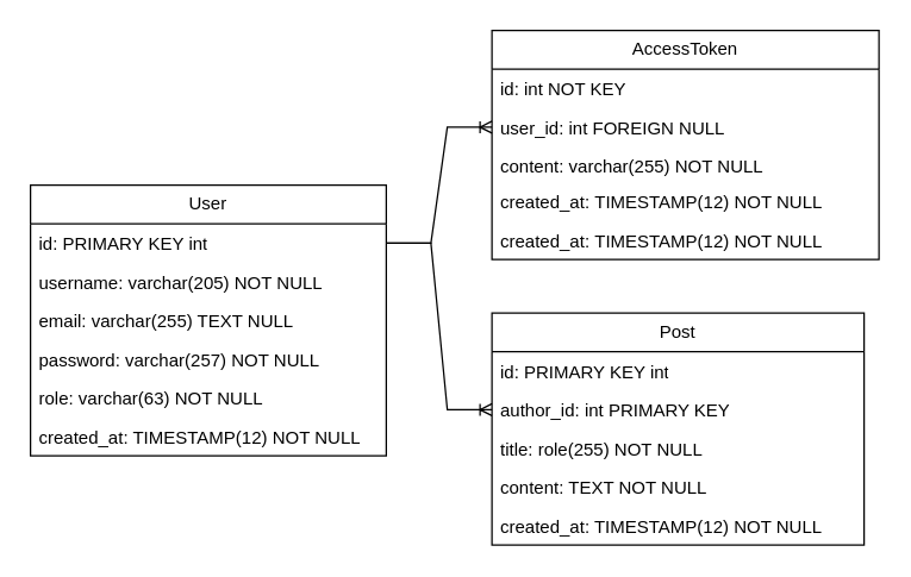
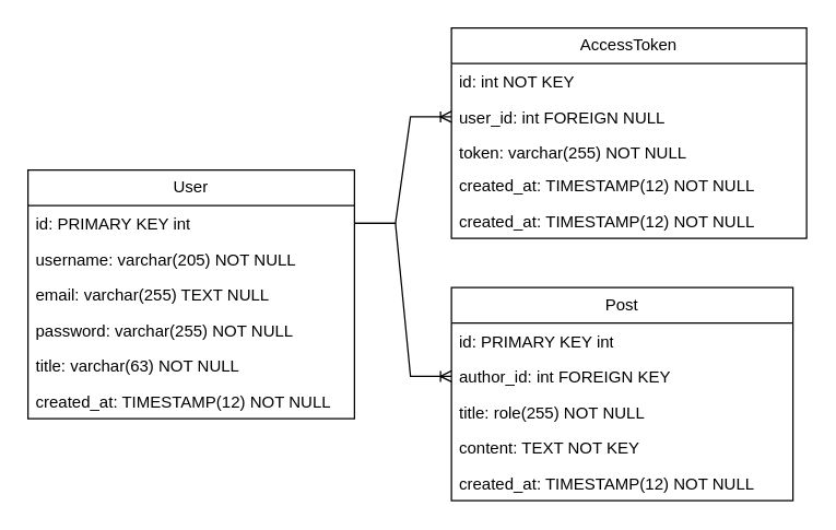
  <mxCell id="0" />
  <mxCell id="1" parent="0" />
  <mxCell id="2" value="User" style="swimlane;fontStyle=0;childLayout=stackLayout;horizontal=1;startSize=26;fillColor=none;horizontalStack=0;resizeParent=1;resizeParentMax=0;resizeLast=0;collapsible=1;marginBottom=0;whiteSpace=wrap;html=1;" parent="1" vertex="1"><mxGeometry x="20" y="124" width="239" height="182" as="geometry" /></mxCell>
  <mxCell id="3" value="id: PRIMARY KEY int" style="text;strokeColor=none;fillColor=none;align=left;verticalAlign=top;spacingLeft=4;spacingRight=4;overflow=hidden;rotatable=0;points=[[0,0.5],[1,0.5]];portConstraint=eastwest;whiteSpace=wrap;html=1;" parent="2" vertex="1"><mxGeometry y="26" width="239" height="26" as="geometry" /></mxCell>
  <mxCell id="4" value="username: varchar(205) NOT NULL" style="text;strokeColor=none;fillColor=none;align=left;verticalAlign=top;spacingLeft=4;spacingRight=4;overflow=hidden;rotatable=0;points=[[0,0.5],[1,0.5]];portConstraint=eastwest;whiteSpace=wrap;html=1;" parent="2" vertex="1"><mxGeometry y="52" width="239" height="26" as="geometry" /></mxCell>
  <mxCell id="5" value="email: varchar(255) TEXT NULL" style="text;strokeColor=none;fillColor=none;align=left;verticalAlign=top;spacingLeft=4;spacingRight=4;overflow=hidden;rotatable=0;points=[[0,0.5],[1,0.5]];portConstraint=eastwest;whiteSpace=wrap;html=1;" parent="2" vertex="1"><mxGeometry y="78" width="239" height="26" as="geometry" /></mxCell>
- <mxCell id="6" value="password: varchar(257) NOT NULL" style="text;strokeColor=none;fillColor=none;align=left;verticalAlign=top;spacingLeft=4;spacingRight=4;overflow=hidden;rotatable=0;points=[[0,0.5],[1,0.5]];portConstraint=eastwest;whiteSpace=wrap;html=1;" parent="2" vertex="1"><mxGeometry y="104" width="239" height="26" as="geometry" /></mxCell>
- <mxCell id="7" value="role: varchar(63) NOT NULL" style="text;strokeColor=none;fillColor=none;align=left;verticalAlign=top;spacingLeft=4;spacingRight=4;overflow=hidden;rotatable=0;points=[[0,0.5],[1,0.5]];portConstraint=eastwest;whiteSpace=wrap;html=1;" vertex="1" parent="2"><mxGeometry y="130" width="239" height="26" as="geometry" /></mxCell>
+ <mxCell id="6" value="password: varchar(255) NOT NULL" style="text;strokeColor=none;fillColor=none;align=left;verticalAlign=top;spacingLeft=4;spacingRight=4;overflow=hidden;rotatable=0;points=[[0,0.5],[1,0.5]];portConstraint=eastwest;whiteSpace=wrap;html=1;" parent="2" vertex="1"><mxGeometry y="104" width="239" height="26" as="geometry" /></mxCell>
+ <mxCell id="7" value="title: varchar(63) NOT NULL" style="text;strokeColor=none;fillColor=none;align=left;verticalAlign=top;spacingLeft=4;spacingRight=4;overflow=hidden;rotatable=0;points=[[0,0.5],[1,0.5]];portConstraint=eastwest;whiteSpace=wrap;html=1;" vertex="1" parent="2"><mxGeometry y="130" width="239" height="26" as="geometry" /></mxCell>
  <mxCell id="8" value="created_at: TIMESTAMP(12) NOT NULL" style="text;strokeColor=none;fillColor=none;align=left;verticalAlign=top;spacingLeft=4;spacingRight=4;overflow=hidden;rotatable=0;points=[[0,0.5],[1,0.5]];portConstraint=eastwest;whiteSpace=wrap;html=1;" vertex="1" parent="2"><mxGeometry y="156" width="239" height="26" as="geometry" /></mxCell>
  <mxCell id="9" value="AccessToken" style="swimlane;fontStyle=0;childLayout=stackLayout;horizontal=1;startSize=26;fillColor=none;horizontalStack=0;resizeParent=1;resizeParentMax=0;resizeLast=0;collapsible=1;marginBottom=0;whiteSpace=wrap;html=1;" parent="1" vertex="1"><mxGeometry x="330" y="20" width="260" height="154" as="geometry" /></mxCell>
  <mxCell id="10" value="id: int NOT KEY" style="text;strokeColor=none;fillColor=none;align=left;verticalAlign=top;spacingLeft=4;spacingRight=4;overflow=hidden;rotatable=0;points=[[0,0.5],[1,0.5]];portConstraint=eastwest;whiteSpace=wrap;html=1;" parent="9" vertex="1"><mxGeometry y="26" width="260" height="26" as="geometry" /></mxCell>
  <mxCell id="11" value="user_id: int FOREIGN NULL" style="text;strokeColor=none;fillColor=none;align=left;verticalAlign=top;spacingLeft=4;spacingRight=4;overflow=hidden;rotatable=0;points=[[0,0.5],[1,0.5]];portConstraint=eastwest;whiteSpace=wrap;html=1;" parent="9" vertex="1"><mxGeometry y="52" width="260" height="26" as="geometry" /></mxCell>
- <mxCell id="12" value="content: varchar(255) NOT NULL" style="text;strokeColor=none;fillColor=none;align=left;verticalAlign=top;spacingLeft=4;spacingRight=4;overflow=hidden;rotatable=0;points=[[0,0.5],[1,0.5]];portConstraint=eastwest;whiteSpace=wrap;html=1;" parent="9" vertex="1"><mxGeometry y="78" width="260" height="24" as="geometry" /></mxCell>
+ <mxCell id="12" value="token: varchar(255) NOT NULL" style="text;strokeColor=none;fillColor=none;align=left;verticalAlign=top;spacingLeft=4;spacingRight=4;overflow=hidden;rotatable=0;points=[[0,0.5],[1,0.5]];portConstraint=eastwest;whiteSpace=wrap;html=1;" parent="9" vertex="1"><mxGeometry y="78" width="260" height="24" as="geometry" /></mxCell>
  <mxCell id="13" value="created_at:&amp;nbsp;&lt;span style=&quot;color: rgba(0, 0, 0, 0); font-family: monospace; font-size: 0px; text-wrap: nowrap;&quot;&gt;%3CmxGraphModel%3E%3Croot%3E%3CmxCell%20id%3D%220%22%2F%3E%3CmxCell%20id%3D%221%22%20parent%3D%220%22%2F%3E%3CmxCell%20id%3D%222%22%20value%3D%22user_id%3A%20int%20FOREIGN%20KEY%22%20style%3D%22text%3BstrokeColor%3Dnone%3BfillColor%3Dnone%3Balign%3Dleft%3BverticalAlign%3Dtop%3BspacingLeft%3D4%3BspacingRight%3D4%3Boverflow%3Dhidden%3Brotatable%3D0%3Bpoints%3D%5B%5B0%2C0.5%5D%2C%5B1%2C0.5%5D%5D%3BportConstraint%3Deastwest%3BwhiteSpace%3Dwrap%3Bhtml%3D1%3B%22%20vertex%3D%221%22%20parent%3D%221%22%3E%3CmxGeometry%20x%3D%22290%22%20y%3D%22242%22%20width%3D%22190%22%20height%3D%2226%22%20as%3D%22geometry%22%2F%3E%3C%2FmxCell%3E%3C%2Froot%3E%3C%2FmxGraphModel%3E&lt;/span&gt;&lt;span style=&quot;color: rgba(0, 0, 0, 0); font-family: monospace; font-size: 0px; text-wrap: nowrap;&quot;&gt;%3CmxGraphModel%3E%3Croot%3E%3CmxCell%20id%3D%220%22%2F%3E%3CmxCell%20id%3D%221%22%20parent%3D%220%22%2F%3E%3CmxCell%20id%3D%222%22%20value%3D%22user_id%3A%20int%20FOREIGN%20KEY%22%20style%3D%22text%3BstrokeColor%3Dnone%3BfillColor%3Dnone%3Balign%3Dleft%3BverticalAlign%3Dtop%3BspacingLeft%3D4%3BspacingRight%3D4%3Boverflow%3Dhidden%3Brotatable%3D0%3Bpoints%3D%5B%5B0%2C0.5%5D%2C%5B1%2C0.5%5D%5D%3BportConstraint%3Deastwest%3BwhiteSpace%3Dwrap%3Bhtml%3D1%3B%22%20vertex%3D%221%22%20parent%3D%221%22%3E%3CmxGeometry%20x%3D%22290%22%20y%3D%22242%22%20width%3D%22190%22%20height%3D%2226%22%20as%3D%22geometry%22%2F%3E%3C%2FmxCell%3E%3C%2Froot%3E%3C%2FmxGraphModel%3E&lt;/span&gt;TIMESTAMP(12) NOT NULL" style="text;strokeColor=none;fillColor=none;align=left;verticalAlign=top;spacingLeft=4;spacingRight=4;overflow=hidden;rotatable=0;points=[[0,0.5],[1,0.5]];portConstraint=eastwest;whiteSpace=wrap;html=1;" vertex="1" parent="9"><mxGeometry y="102" width="260" height="26" as="geometry" /></mxCell>
  <mxCell id="14" value="created_at:&amp;nbsp;&lt;span style=&quot;color: rgba(0, 0, 0, 0); font-family: monospace; font-size: 0px; text-wrap: nowrap;&quot;&gt;%3CmxGraphModel%3E%3Croot%3E%3CmxCell%20id%3D%220%22%2F%3E%3CmxCell%20id%3D%221%22%20parent%3D%220%22%2F%3E%3CmxCell%20id%3D%222%22%20value%3D%22user_id%3A%20int%20FOREIGN%20KEY%22%20style%3D%22text%3BstrokeColor%3Dnone%3BfillColor%3Dnone%3Balign%3Dleft%3BverticalAlign%3Dtop%3BspacingLeft%3D4%3BspacingRight%3D4%3Boverflow%3Dhidden%3Brotatable%3D0%3Bpoints%3D%5B%5B0%2C0.5%5D%2C%5B1%2C0.5%5D%5D%3BportConstraint%3Deastwest%3BwhiteSpace%3Dwrap%3Bhtml%3D1%3B%22%20vertex%3D%221%22%20parent%3D%221%22%3E%3CmxGeometry%20x%3D%22290%22%20y%3D%22242%22%20width%3D%22190%22%20height%3D%2226%22%20as%3D%22geometry%22%2F%3E%3C%2FmxCell%3E%3C%2Froot%3E%3C%2FmxGraphModel%3E&lt;/span&gt;&lt;span style=&quot;color: rgba(0, 0, 0, 0); font-family: monospace; font-size: 0px; text-wrap: nowrap;&quot;&gt;%3CmxGraphModel%3E%3Croot%3E%3CmxCell%20id%3D%220%22%2F%3E%3CmxCell%20id%3D%221%22%20parent%3D%220%22%2F%3E%3CmxCell%20id%3D%222%22%20value%3D%22user_id%3A%20int%20FOREIGN%20KEY%22%20style%3D%22text%3BstrokeColor%3Dnone%3BfillColor%3Dnone%3Balign%3Dleft%3BverticalAlign%3Dtop%3BspacingLeft%3D4%3BspacingRight%3D4%3Boverflow%3Dhidden%3Brotatable%3D0%3Bpoints%3D%5B%5B0%2C0.5%5D%2C%5B1%2C0.5%5D%5D%3BportConstraint%3Deastwest%3BwhiteSpace%3Dwrap%3Bhtml%3D1%3B%22%20vertex%3D%221%22%20parent%3D%221%22%3E%3CmxGeometry%20x%3D%22290%22%20y%3D%22242%22%20width%3D%22190%22%20height%3D%2226%22%20as%3D%22geometry%22%2F%3E%3C%2FmxCell%3E%3C%2Froot%3E%3C%2FmxGraphModel%3E&lt;/span&gt;TIMESTAMP(12) NOT NULL" style="text;strokeColor=none;fillColor=none;align=left;verticalAlign=top;spacingLeft=4;spacingRight=4;overflow=hidden;rotatable=0;points=[[0,0.5],[1,0.5]];portConstraint=eastwest;whiteSpace=wrap;html=1;" vertex="1" parent="9"><mxGeometry y="128" width="260" height="26" as="geometry" /></mxCell>
  <mxCell id="15" value="Post" style="swimlane;fontStyle=0;childLayout=stackLayout;horizontal=1;startSize=26;fillColor=none;horizontalStack=0;resizeParent=1;resizeParentMax=0;resizeLast=0;collapsible=1;marginBottom=0;whiteSpace=wrap;html=1;" parent="1" vertex="1"><mxGeometry x="330" y="210" width="250" height="156" as="geometry" /></mxCell>
  <mxCell id="16" value="id: PRIMARY KEY int" style="text;strokeColor=none;fillColor=none;align=left;verticalAlign=top;spacingLeft=4;spacingRight=4;overflow=hidden;rotatable=0;points=[[0,0.5],[1,0.5]];portConstraint=eastwest;whiteSpace=wrap;html=1;" parent="15" vertex="1"><mxGeometry y="26" width="250" height="26" as="geometry" /></mxCell>
- <mxCell id="17" value="author_id: int PRIMARY KEY" style="text;strokeColor=none;fillColor=none;align=left;verticalAlign=top;spacingLeft=4;spacingRight=4;overflow=hidden;rotatable=0;points=[[0,0.5],[1,0.5]];portConstraint=eastwest;whiteSpace=wrap;html=1;" parent="15" vertex="1"><mxGeometry y="52" width="250" height="26" as="geometry" /></mxCell>
+ <mxCell id="17" value="author_id: int FOREIGN KEY" style="text;strokeColor=none;fillColor=none;align=left;verticalAlign=top;spacingLeft=4;spacingRight=4;overflow=hidden;rotatable=0;points=[[0,0.5],[1,0.5]];portConstraint=eastwest;whiteSpace=wrap;html=1;" parent="15" vertex="1"><mxGeometry y="52" width="250" height="26" as="geometry" /></mxCell>
  <mxCell id="18" value="title: role(255) NOT NULL" style="text;strokeColor=none;fillColor=none;align=left;verticalAlign=top;spacingLeft=4;spacingRight=4;overflow=hidden;rotatable=0;points=[[0,0.5],[1,0.5]];portConstraint=eastwest;whiteSpace=wrap;html=1;" vertex="1" parent="15"><mxGeometry y="78" width="250" height="26" as="geometry" /></mxCell>
- <mxCell id="19" value="content: TEXT NOT NULL" style="text;strokeColor=none;fillColor=none;align=left;verticalAlign=top;spacingLeft=4;spacingRight=4;overflow=hidden;rotatable=0;points=[[0,0.5],[1,0.5]];portConstraint=eastwest;whiteSpace=wrap;html=1;" parent="15" vertex="1"><mxGeometry y="104" width="250" height="26" as="geometry" /></mxCell>
+ <mxCell id="19" value="content: TEXT NOT KEY" style="text;strokeColor=none;fillColor=none;align=left;verticalAlign=top;spacingLeft=4;spacingRight=4;overflow=hidden;rotatable=0;points=[[0,0.5],[1,0.5]];portConstraint=eastwest;whiteSpace=wrap;html=1;" parent="15" vertex="1"><mxGeometry y="104" width="250" height="26" as="geometry" /></mxCell>
  <mxCell id="20" value="created_at: TIMESTAMP(12) NOT NULL" style="text;strokeColor=none;fillColor=none;align=left;verticalAlign=top;spacingLeft=4;spacingRight=4;overflow=hidden;rotatable=0;points=[[0,0.5],[1,0.5]];portConstraint=eastwest;whiteSpace=wrap;html=1;" vertex="1" parent="15"><mxGeometry y="130" width="250" height="26" as="geometry" /></mxCell>
  <mxCell id="21" value="" style="edgeStyle=entityRelationEdgeStyle;fontSize=12;html=1;endArrow=ERoneToMany;rounded=0;" edge="1" parent="1" source="3" target="11"><mxGeometry width="100" height="100" relative="1" as="geometry"><mxPoint x="400" y="340" as="sourcePoint" /><mxPoint x="500" y="240" as="targetPoint" /></mxGeometry></mxCell>
  <mxCell id="22" value="" style="edgeStyle=entityRelationEdgeStyle;fontSize=12;html=1;endArrow=ERoneToMany;rounded=0;" edge="1" parent="1" source="3" target="17"><mxGeometry width="100" height="100" relative="1" as="geometry"><mxPoint x="400" y="340" as="sourcePoint" /><mxPoint x="500" y="240" as="targetPoint" /></mxGeometry></mxCell>
